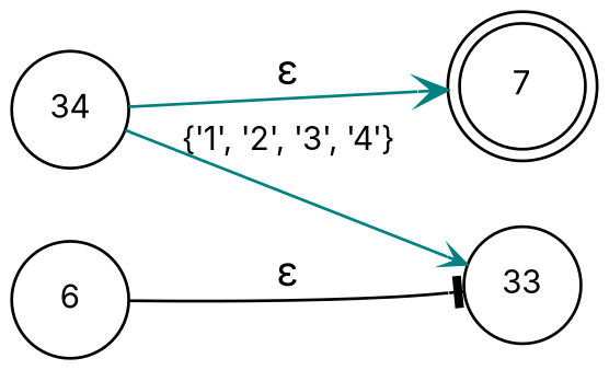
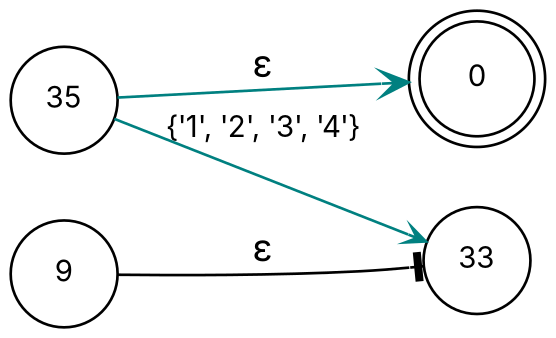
  digraph {
    fontname=Inter
    rankdir=LR
    node [fixedsize=true fontname=Inter fontsize=11 shape=circle peripheries=1]
    edge [arrowhead=vee color=teal fontname=Inter]
-   n1 [label=7 shape=doublecircle width=.6 peripheries=""]
+   n1 [label=0 shape=doublecircle width=.6 peripheries=""]
    n2 [label=33 width=.55]
-   n3 [label=34 width=.55]
-   n4 [label=6 width=.55]
+   n3 [label=35 width=.55]
+   n4 [label=9 width=.55]
    n3 -> n1 [label="&epsilon;"]
    n3 -> n2 [arrowsize=.7 fontsize=11 label="{'1', '2', '3', '4'}"]
    n4 -> n2 [arrowhead=tee color=black label="&epsilon;"]
  }
